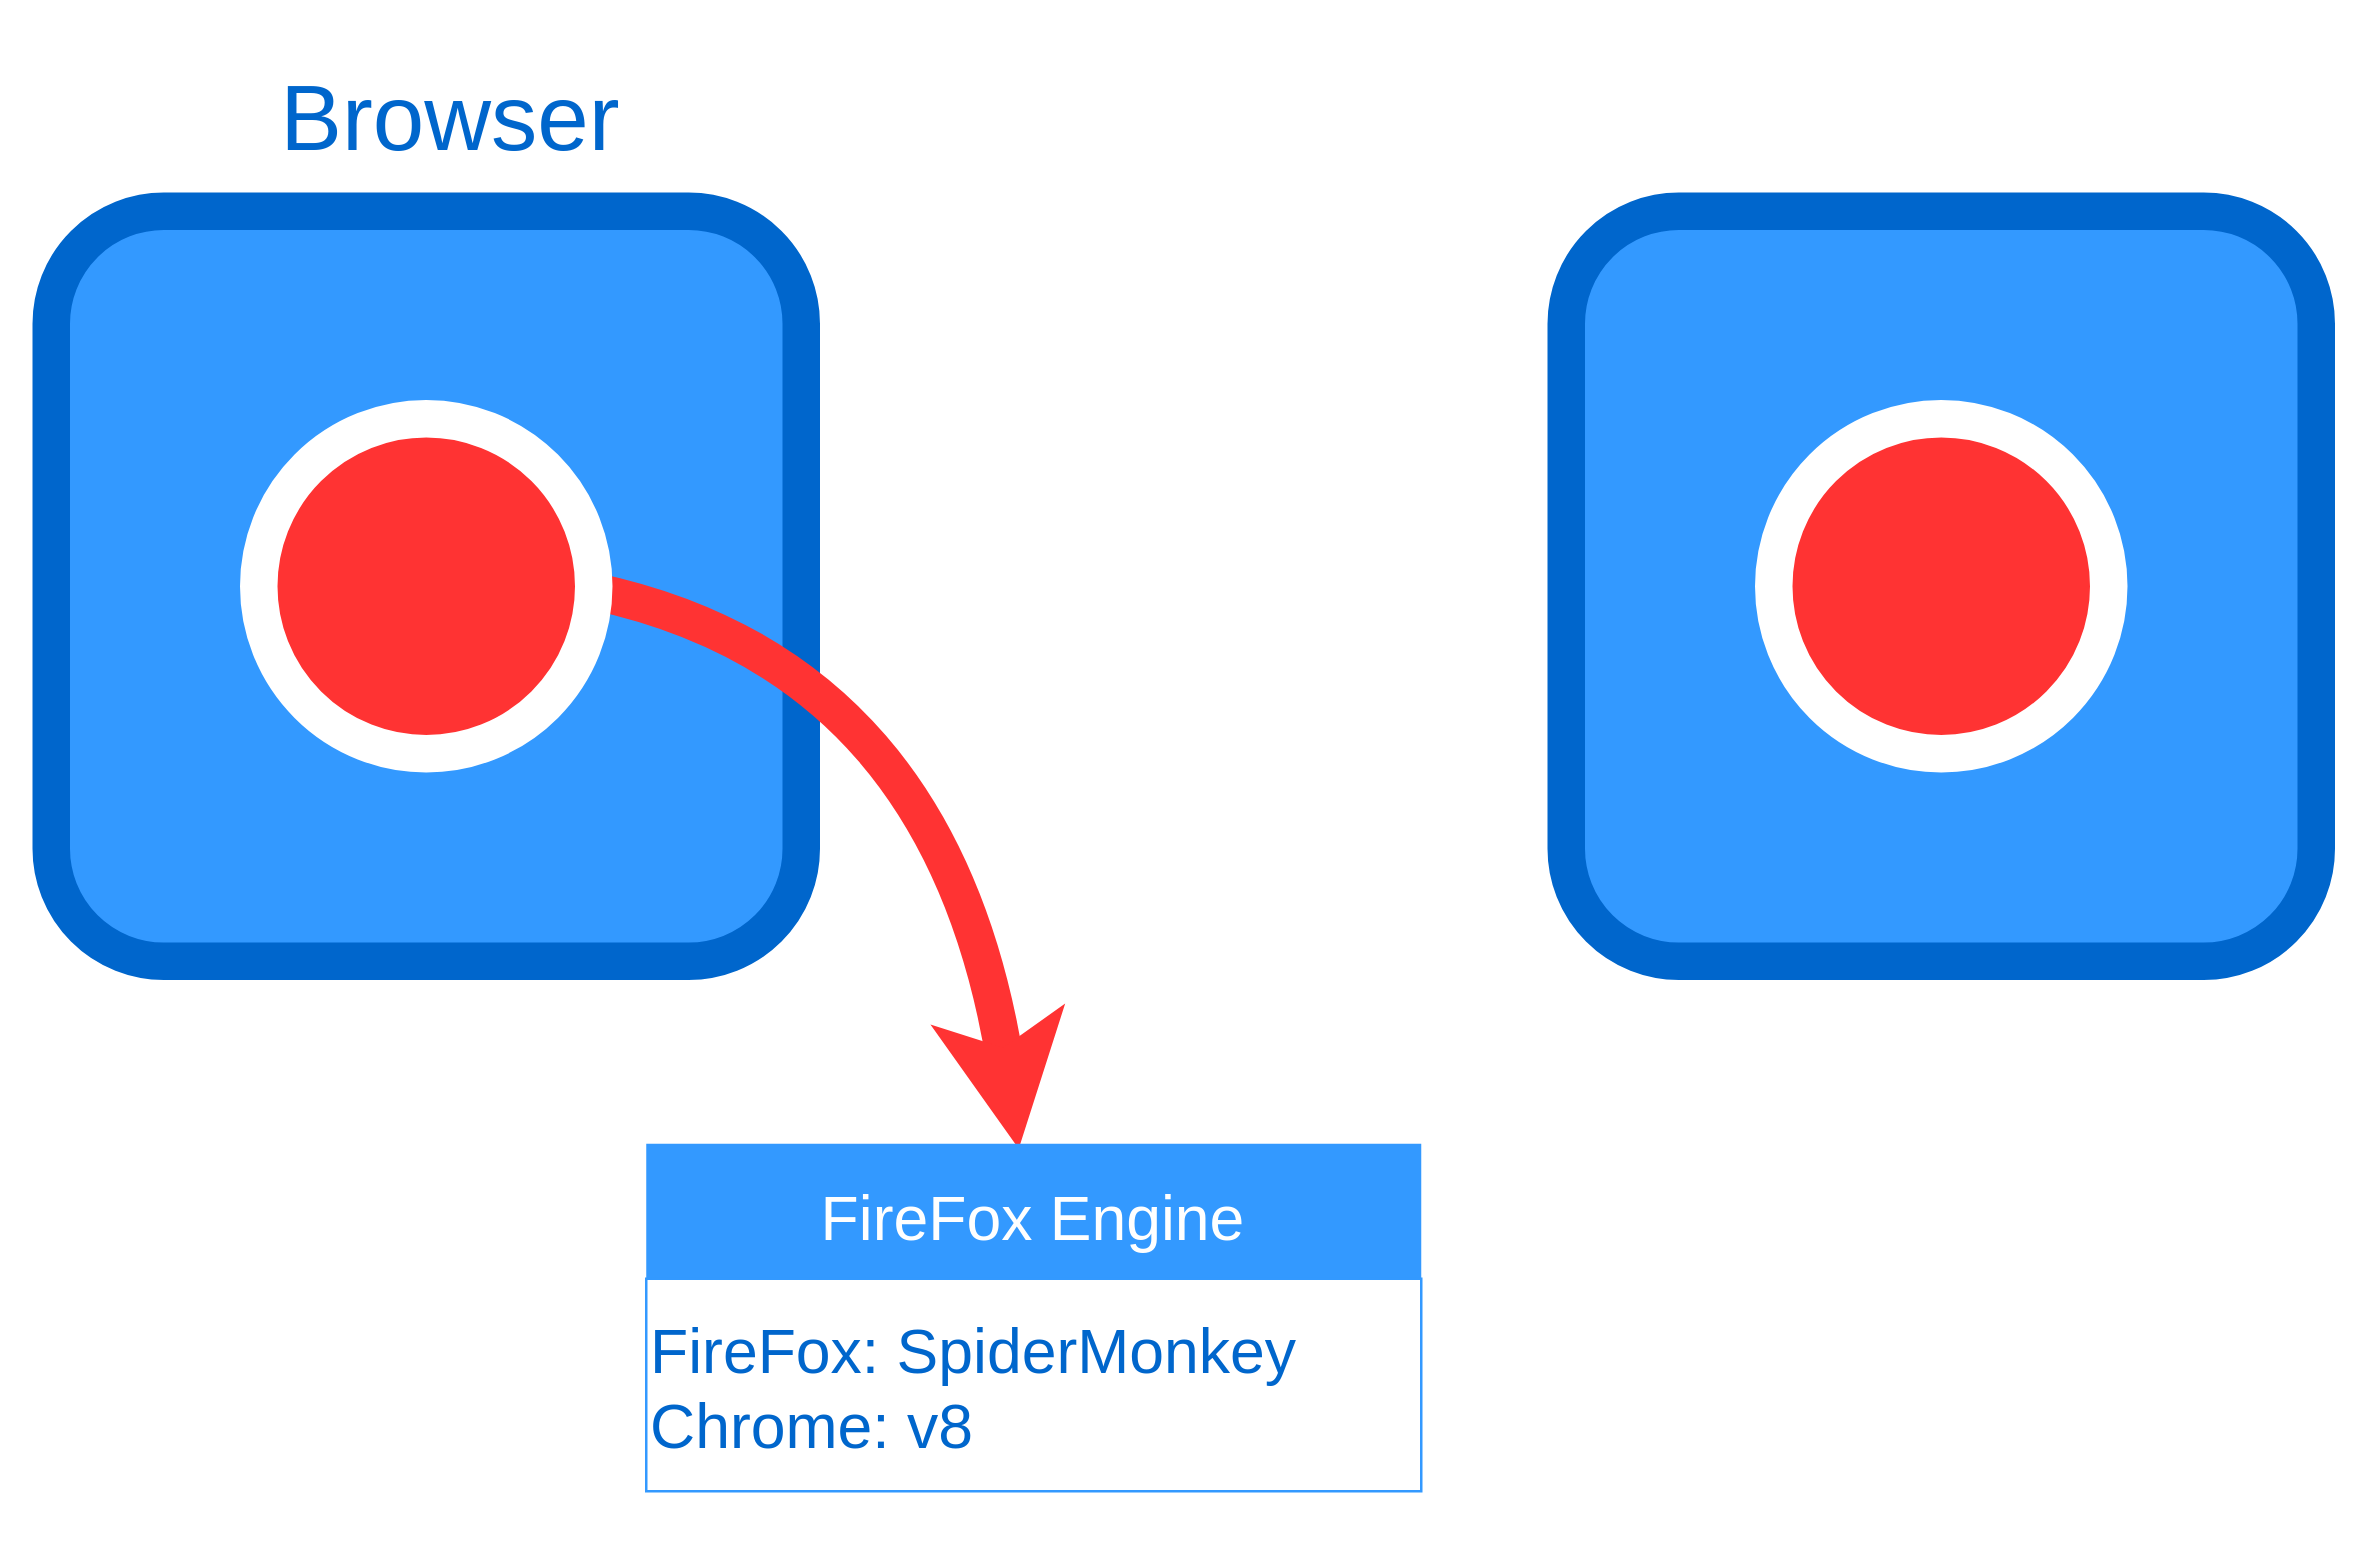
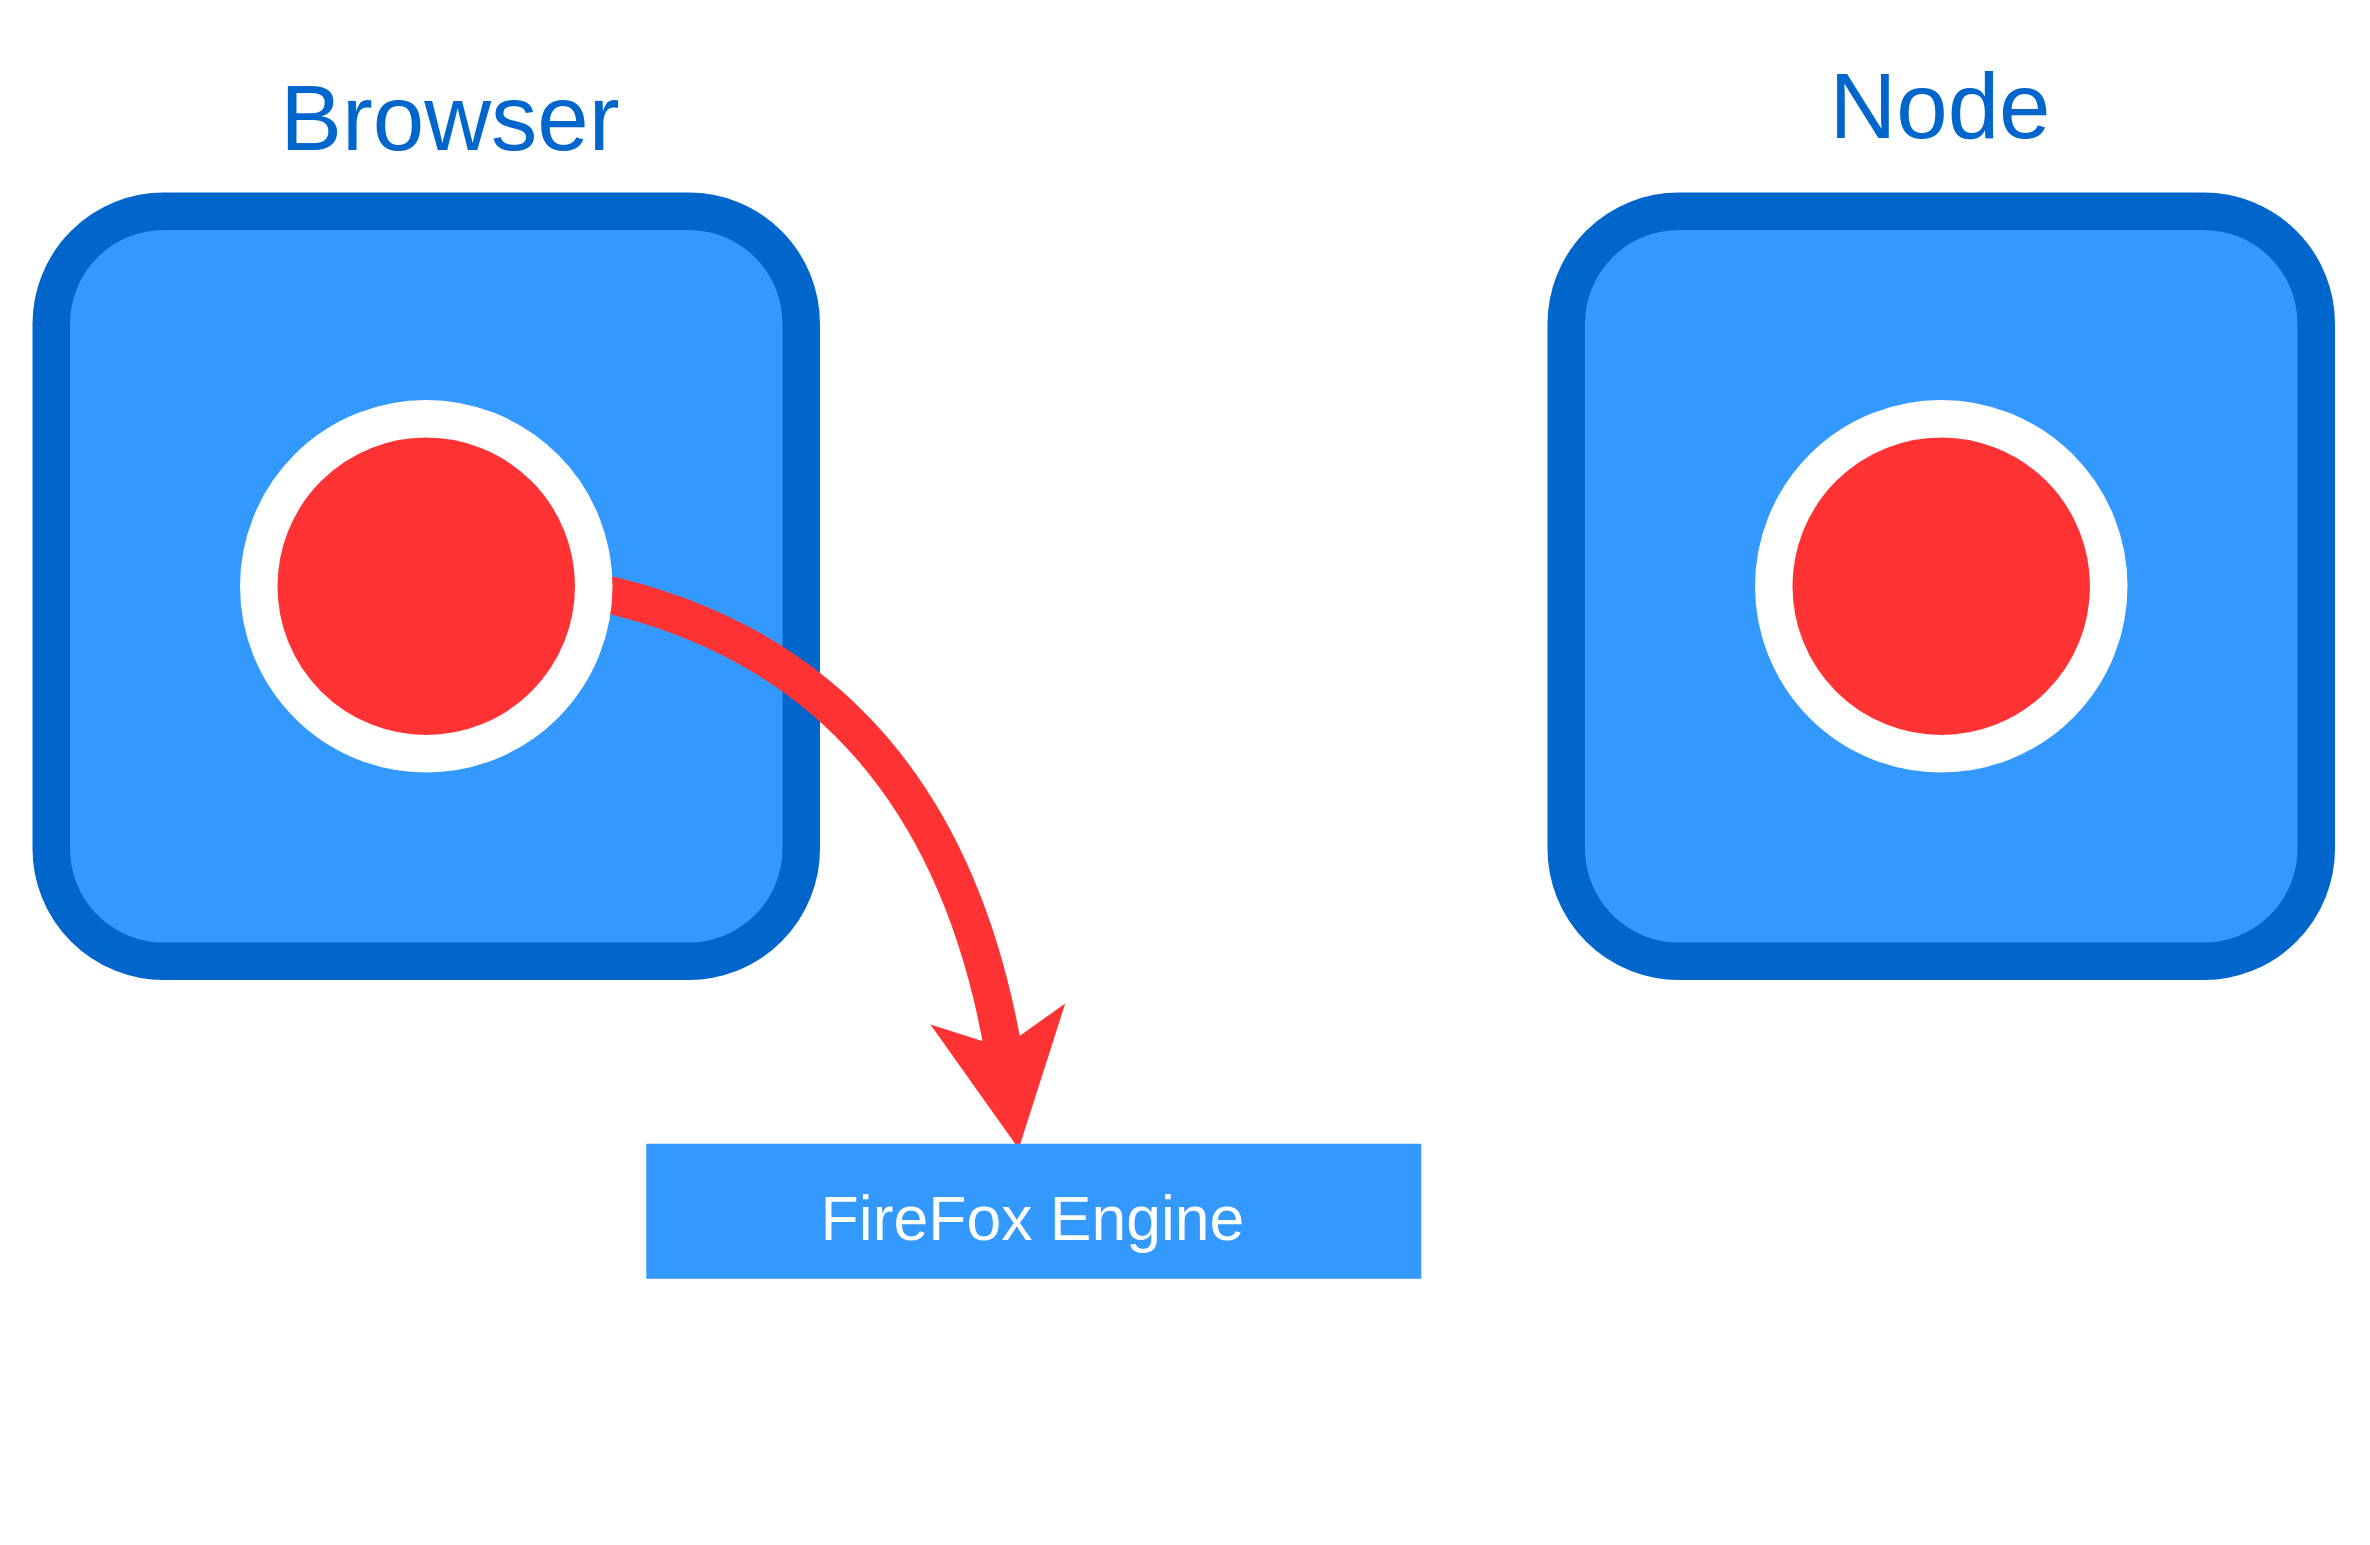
  <mxCell id="0" />
  <mxCell id="1" parent="0" />
  <mxCell id="2" value="" style="rounded=1;whiteSpace=wrap;html=1;strokeWidth=15;strokeColor=#0066CC;fillColor=#3399FF;" vertex="1" parent="1"><mxGeometry x="20" y="84" width="300" height="300" as="geometry" /></mxCell>
  <mxCell id="3" value="" style="endArrow=classic;html=1;curved=1;strokeColor=#FF3333;strokeWidth=15;" edge="1" parent="1"><mxGeometry width="50" height="50" relative="1" as="geometry"><mxPoint x="237" y="236" as="sourcePoint" /><mxPoint x="407" y="459" as="targetPoint" /><Array as="points"><mxPoint x="377" y="266" /></Array></mxGeometry></mxCell>
  <mxCell id="4" value="" style="ellipse;whiteSpace=wrap;html=1;aspect=fixed;strokeWidth=15;strokeColor=#FFFFFF;fillColor=#FF3333;" vertex="1" parent="1"><mxGeometry x="103" y="167" width="134" height="134" as="geometry" /></mxCell>
  <mxCell id="5" value="" style="rounded=1;whiteSpace=wrap;html=1;strokeWidth=15;strokeColor=#0066CC;fillColor=#3399FF;" vertex="1" parent="1"><mxGeometry x="626" y="84" width="300" height="300" as="geometry" /></mxCell>
  <mxCell id="6" value="" style="ellipse;whiteSpace=wrap;html=1;aspect=fixed;strokeWidth=15;strokeColor=#FFFFFF;fillColor=#FF3333;" vertex="1" parent="1"><mxGeometry x="709" y="167" width="134" height="134" as="geometry" /></mxCell>
  <mxCell id="7" value="&lt;font color=&quot;#0066cc&quot; style=&quot;font-size: 37px;&quot;&gt;Browser&lt;/font&gt;" style="text;html=1;strokeColor=none;fillColor=none;align=center;verticalAlign=middle;whiteSpace=wrap;rounded=0;fontSize=37;" vertex="1" parent="1"><mxGeometry x="99" y="25" width="162" height="46" as="geometry" /></mxCell>
+ <mxCell id="8" value="&lt;font color=&quot;#0066cc&quot; style=&quot;font-size: 37px&quot;&gt;Node&lt;/font&gt;" style="text;html=1;strokeColor=none;fillColor=none;align=center;verticalAlign=middle;whiteSpace=wrap;rounded=0;fontSize=37;" vertex="1" parent="1"><mxGeometry x="695" y="20" width="162" height="46" as="geometry" /></mxCell>
  <mxCell id="9" value="&lt;font style=&quot;font-size: 25px&quot; color=&quot;#ffffff&quot;&gt;FireFox Engine&lt;/font&gt;" style="text;html=1;strokeColor=none;fillColor=#3399FF;align=center;verticalAlign=middle;whiteSpace=wrap;rounded=0;fontSize=37;fontColor=#0066CC;horizontal=1;" vertex="1" parent="1"><mxGeometry x="258" y="457" width="310" height="54" as="geometry" /></mxCell>
- <mxCell id="10" value="&lt;font color=&quot;#0066cc&quot;&gt;FireFox: SpiderMonkey&lt;br&gt;Chrome: v8&lt;br&gt;&lt;/font&gt;" style="text;html=1;strokeColor=#3399FF;fillColor=none;align=left;verticalAlign=middle;whiteSpace=wrap;rounded=0;fontSize=25;fontColor=#FFFFFF;labelPosition=center;verticalLabelPosition=middle;" vertex="1" parent="1"><mxGeometry x="258" y="511" width="310" height="85" as="geometry" /></mxCell>
